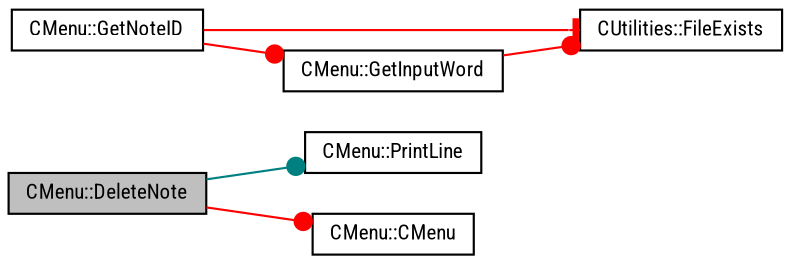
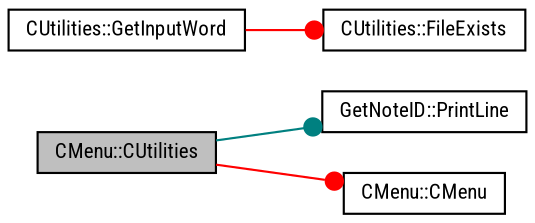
  digraph {
    fontname="Roboto Condensed"
    rankdir=LR
    node [color=black fillcolor=white fontname="Roboto Condensed" fontsize=10 shape=record style=filled]
    edge [arrowhead=dot color=red fontname="Roboto Condensed" fontsize=10 labelfontname=Helvetica labelfontsize=10 style=solid]
-   n1 [fillcolor=grey75 fontcolor=black height=0.2 label="CMenu::DeleteNote" width=0.4]
-   n2 [height=0.2 label="CMenu::PrintLine" width=0.4]
+   n1 [fillcolor=grey75 fontcolor=black height=0.2 label="CMenu::CUtilities" width=0.4]
+   n2 [height=0.2 label="GetNoteID::PrintLine" width=0.4]
    n3 [height=0.2 label="CMenu::CMenu" width=0.4]
-   n4 [height=0.2 label="CMenu::GetNoteID" width=0.4]
    n5 [height=0.2 label="CUtilities::FileExists" width=0.4]
-   n6 [height=0.2 label="CMenu::GetInputWord" width=0.4]
+   n6 [height=0.2 label="CUtilities::GetInputWord" width=0.4]
    n1 -> n2 [color=teal]
    n1 -> n3
-   n4 -> n5 [arrowhead=tee]
-   n4 -> n6
    n6 -> n5
  }
